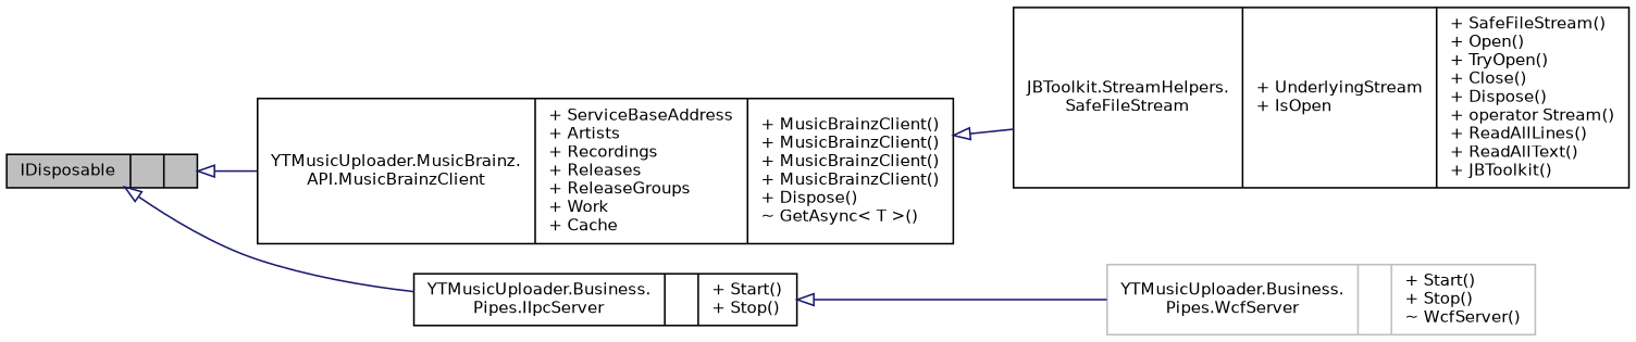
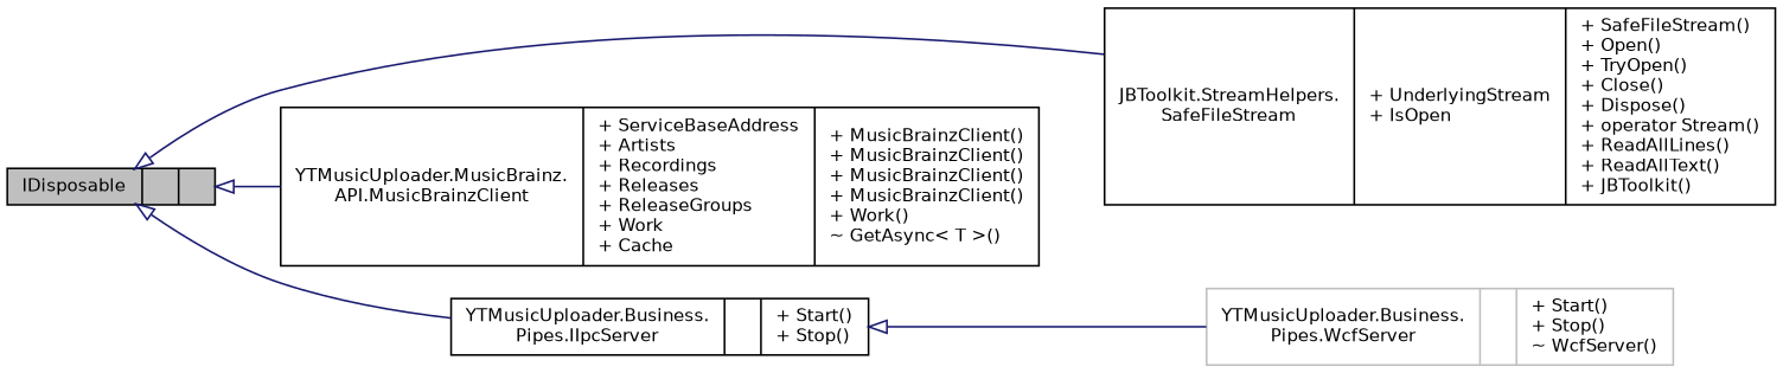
  digraph {
    rankdir=LR
    node [color=black fillcolor=white fontname=Helvetica fontsize=10 shape=record style=filled]
    edge [arrowtail=onormal color=midnightblue dir=back fontname=Helvetica fontsize=10 labelfontname=Helvetica labelfontsize=10 style=solid]
    n1 [fillcolor=grey75 fontcolor=black height=0.2 label="{IDisposable\n||}" width=0.4]
    n2 [height=0.2 label="{JBToolkit.StreamHelpers.\lSafeFileStream\n|+ UnderlyingStream\l+ IsOpen\l|+ SafeFileStream()\l+ Open()\l+ TryOpen()\l+ Close()\l+ Dispose()\l+ operator Stream()\l+ ReadAllLines()\l+ ReadAllText()\l+ JBToolkit()\l}" width=0.4]
    n3 [height=0.2 label="{YTMusicUploader.Business.\lPipes.IIpcServer\n||+ Start()\l+ Stop()\l}" width=0.4]
-   n4 [height=0.2 label="{YTMusicUploader.MusicBrainz.\lAPI.MusicBrainzClient\n|+ ServiceBaseAddress\l+ Artists\l+ Recordings\l+ Releases\l+ ReleaseGroups\l+ Work\l+ Cache\l|+ MusicBrainzClient()\l+ MusicBrainzClient()\l+ MusicBrainzClient()\l+ MusicBrainzClient()\l+ Dispose()\l~ GetAsync\< T \>()\l}" width=0.4]
+   n4 [height=0.2 label="{YTMusicUploader.MusicBrainz.\lAPI.MusicBrainzClient\n|+ ServiceBaseAddress\l+ Artists\l+ Recordings\l+ Releases\l+ ReleaseGroups\l+ Work\l+ Cache\l|+ MusicBrainzClient()\l+ MusicBrainzClient()\l+ MusicBrainzClient()\l+ MusicBrainzClient()\l+ Work()\l~ GetAsync\< T \>()\l}" width=0.4]
    n5 [color=grey75 height=0.2 label="{YTMusicUploader.Business.\lPipes.WcfServer\n||+ Start()\l+ Stop()\l~ WcfServer()\l}" width=0.4]
-   n4 -> n2
+   n1 -> n2
    n1 -> n3
    n1 -> n4
    n3 -> n5
  }
